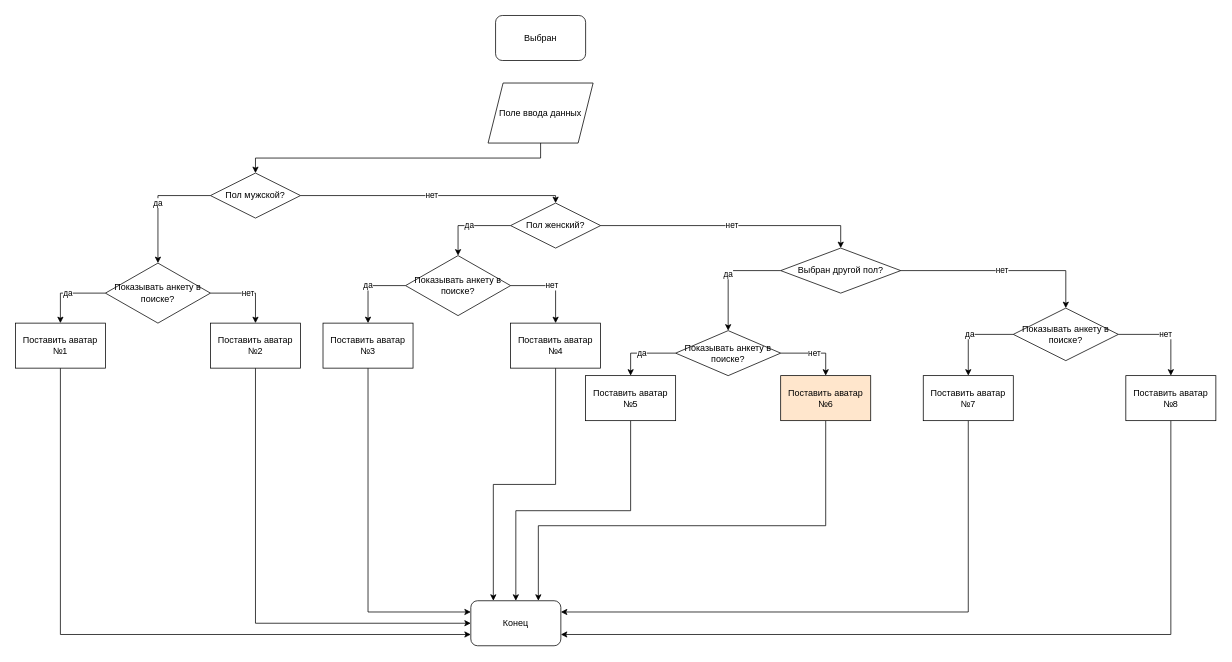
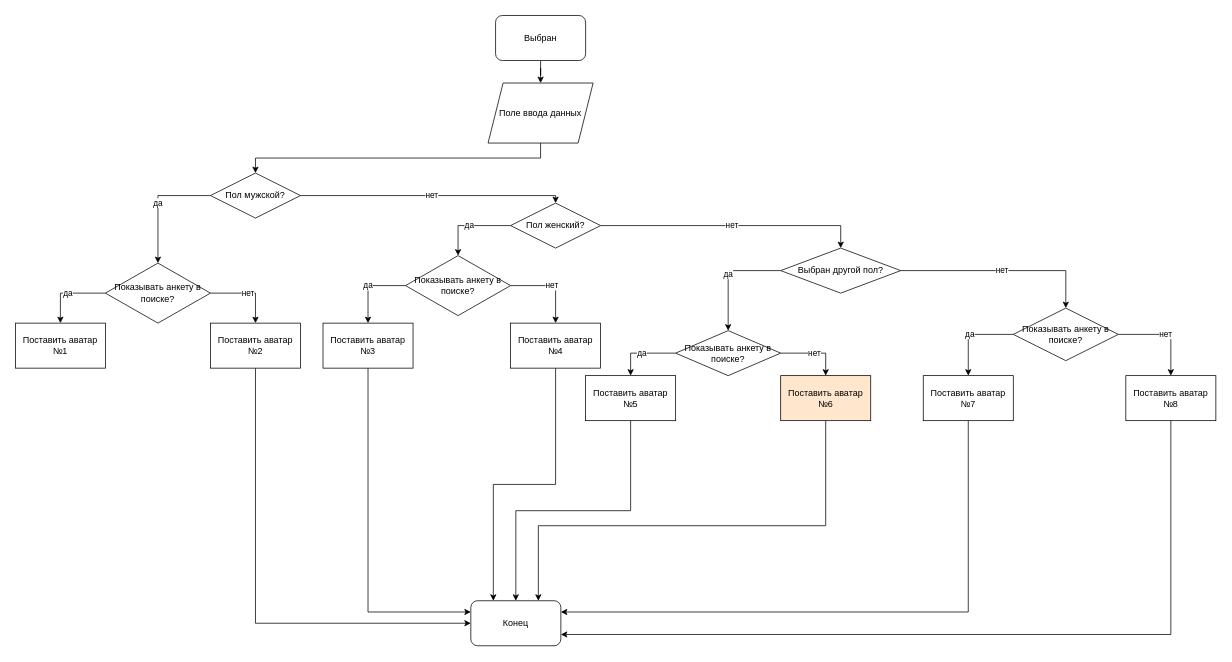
  <mxCell id="0" />
  <mxCell id="1" parent="0" />
+ <mxCell id="2" style="edgeStyle=orthogonalEdgeStyle;rounded=0;orthogonalLoop=1;jettySize=auto;html=1;exitX=0.5;exitY=1;exitDx=0;exitDy=0;" edge="1" parent="1" source="3" target="5"><mxGeometry relative="1" as="geometry" /></mxCell>
  <mxCell id="3" value="Выбран" style="rounded=1;whiteSpace=wrap;html=1;" vertex="1" parent="1"><mxGeometry x="660" width="120" height="60" as="geometry" y="20" /></mxCell>
  <mxCell id="4" style="edgeStyle=orthogonalEdgeStyle;rounded=0;orthogonalLoop=1;jettySize=auto;html=1;exitX=0.5;exitY=1;exitDx=0;exitDy=0;" edge="1" parent="1" source="5" target="8"><mxGeometry relative="1" as="geometry" /></mxCell>
  <mxCell id="5" value="Поле ввода данных" style="shape=parallelogram;perimeter=parallelogramPerimeter;whiteSpace=wrap;html=1;fixedSize=1;" vertex="1" parent="1"><mxGeometry x="650" y="110" width="140" height="80" as="geometry" /></mxCell>
  <mxCell id="6" value="да" style="edgeStyle=orthogonalEdgeStyle;rounded=0;orthogonalLoop=1;jettySize=auto;html=1;exitX=0;exitY=0.5;exitDx=0;exitDy=0;entryX=0.5;entryY=0;entryDx=0;entryDy=0;" edge="1" parent="1" source="8" target="11"><mxGeometry relative="1" as="geometry" /></mxCell>
  <mxCell id="7" value="нет" style="edgeStyle=orthogonalEdgeStyle;rounded=0;orthogonalLoop=1;jettySize=auto;html=1;exitX=1;exitY=0.5;exitDx=0;exitDy=0;entryX=0.5;entryY=0;entryDx=0;entryDy=0;" edge="1" parent="1" source="8" target="18"><mxGeometry relative="1" as="geometry"><Array as="points"><mxPoint x="740" y="260" /></Array></mxGeometry></mxCell>
  <mxCell id="8" value="Пол мужской?" style="rhombus;whiteSpace=wrap;html=1;" vertex="1" parent="1"><mxGeometry x="280" y="230" width="120" height="60" as="geometry" /></mxCell>
  <mxCell id="9" value="нет" style="edgeStyle=orthogonalEdgeStyle;rounded=0;orthogonalLoop=1;jettySize=auto;html=1;exitX=1;exitY=0.5;exitDx=0;exitDy=0;" edge="1" parent="1" source="11" target="15"><mxGeometry relative="1" as="geometry" /></mxCell>
  <mxCell id="10" value="да" style="edgeStyle=orthogonalEdgeStyle;rounded=0;orthogonalLoop=1;jettySize=auto;html=1;exitX=0;exitY=0.5;exitDx=0;exitDy=0;" edge="1" parent="1" source="11" target="13"><mxGeometry relative="1" as="geometry" /></mxCell>
  <mxCell id="11" value="Показывать анкету в поиске?" style="rhombus;whiteSpace=wrap;html=1;" vertex="1" parent="1"><mxGeometry x="140" y="350" width="140" height="80" as="geometry" /></mxCell>
- <mxCell id="12" style="edgeStyle=orthogonalEdgeStyle;rounded=0;orthogonalLoop=1;jettySize=auto;html=1;exitX=0.5;exitY=1;exitDx=0;exitDy=0;entryX=0;entryY=0.75;entryDx=0;entryDy=0;" edge="1" parent="1" source="13" target="43"><mxGeometry relative="1" as="geometry" /></mxCell>
  <mxCell id="13" value="Поставить аватар №1" style="rounded=0;whiteSpace=wrap;html=1;" vertex="1" parent="1"><mxGeometry x="20" y="430" width="120" height="60" as="geometry" /></mxCell>
  <mxCell id="14" style="edgeStyle=orthogonalEdgeStyle;rounded=0;orthogonalLoop=1;jettySize=auto;html=1;exitX=0.5;exitY=1;exitDx=0;exitDy=0;entryX=0;entryY=0.5;entryDx=0;entryDy=0;" edge="1" parent="1" source="15" target="43"><mxGeometry relative="1" as="geometry" /></mxCell>
  <mxCell id="15" value="Поставить аватар №2" style="rounded=0;whiteSpace=wrap;html=1;" vertex="1" parent="1"><mxGeometry x="280" y="430" width="120" height="60" as="geometry" /></mxCell>
  <mxCell id="16" value="да" style="edgeStyle=orthogonalEdgeStyle;rounded=0;orthogonalLoop=1;jettySize=auto;html=1;exitX=0;exitY=0.5;exitDx=0;exitDy=0;entryX=0.5;entryY=0;entryDx=0;entryDy=0;" edge="1" parent="1" source="18" target="21"><mxGeometry relative="1" as="geometry"><mxPoint x="420" y="380" as="targetPoint" /></mxGeometry></mxCell>
  <mxCell id="17" value="нет" style="edgeStyle=orthogonalEdgeStyle;rounded=0;orthogonalLoop=1;jettySize=auto;html=1;exitX=1;exitY=0.5;exitDx=0;exitDy=0;entryX=0.5;entryY=0;entryDx=0;entryDy=0;" edge="1" parent="1" source="18" target="28"><mxGeometry relative="1" as="geometry" /></mxCell>
  <mxCell id="18" value="Пол женский?" style="rhombus;whiteSpace=wrap;html=1;" vertex="1" parent="1"><mxGeometry x="680" y="270" width="120" height="60" as="geometry" /></mxCell>
  <mxCell id="19" value="да" style="edgeStyle=orthogonalEdgeStyle;rounded=0;orthogonalLoop=1;jettySize=auto;html=1;exitX=0;exitY=0.5;exitDx=0;exitDy=0;" edge="1" parent="1" source="21" target="23"><mxGeometry relative="1" as="geometry" /></mxCell>
  <mxCell id="20" value="нет" style="edgeStyle=orthogonalEdgeStyle;rounded=0;orthogonalLoop=1;jettySize=auto;html=1;exitX=1;exitY=0.5;exitDx=0;exitDy=0;" edge="1" parent="1" source="21" target="25"><mxGeometry relative="1" as="geometry" /></mxCell>
  <mxCell id="21" value="Показывать анкету в поиске?" style="rhombus;whiteSpace=wrap;html=1;" vertex="1" parent="1"><mxGeometry x="540" y="340" width="140" height="80" as="geometry" /></mxCell>
  <mxCell id="22" style="edgeStyle=orthogonalEdgeStyle;rounded=0;orthogonalLoop=1;jettySize=auto;html=1;exitX=0.5;exitY=1;exitDx=0;exitDy=0;entryX=0;entryY=0.25;entryDx=0;entryDy=0;" edge="1" parent="1" source="23" target="43"><mxGeometry relative="1" as="geometry" /></mxCell>
  <mxCell id="23" value="Поставить аватар №3" style="rounded=0;whiteSpace=wrap;html=1;" vertex="1" parent="1"><mxGeometry x="430" y="430" width="120" height="60" as="geometry" /></mxCell>
  <mxCell id="24" style="edgeStyle=orthogonalEdgeStyle;rounded=0;orthogonalLoop=1;jettySize=auto;html=1;exitX=0.5;exitY=1;exitDx=0;exitDy=0;entryX=0.25;entryY=0;entryDx=0;entryDy=0;" edge="1" parent="1" source="25" target="43"><mxGeometry relative="1" as="geometry" /></mxCell>
  <mxCell id="25" value="Поставить аватар №4" style="rounded=0;whiteSpace=wrap;html=1;" vertex="1" parent="1"><mxGeometry x="680" y="430" width="120" height="60" as="geometry" /></mxCell>
  <mxCell id="26" value="да" style="edgeStyle=orthogonalEdgeStyle;rounded=0;orthogonalLoop=1;jettySize=auto;html=1;exitX=0;exitY=0.5;exitDx=0;exitDy=0;entryX=0.5;entryY=0;entryDx=0;entryDy=0;" edge="1" parent="1" source="28" target="31"><mxGeometry relative="1" as="geometry"><mxPoint x="860" y="420" as="targetPoint" /></mxGeometry></mxCell>
  <mxCell id="27" value="нет" style="edgeStyle=orthogonalEdgeStyle;rounded=0;orthogonalLoop=1;jettySize=auto;html=1;exitX=1;exitY=0.5;exitDx=0;exitDy=0;entryX=0.5;entryY=0;entryDx=0;entryDy=0;" edge="1" parent="1" source="28" target="38"><mxGeometry relative="1" as="geometry" /></mxCell>
  <mxCell id="28" value="Выбран другой пол?" style="rhombus;whiteSpace=wrap;html=1;" vertex="1" parent="1"><mxGeometry x="1040" y="330" width="160" height="60" as="geometry" /></mxCell>
  <mxCell id="29" value="да" style="edgeStyle=orthogonalEdgeStyle;rounded=0;orthogonalLoop=1;jettySize=auto;html=1;exitX=0;exitY=0.5;exitDx=0;exitDy=0;entryX=0.5;entryY=0;entryDx=0;entryDy=0;" edge="1" parent="1" source="31" target="33"><mxGeometry relative="1" as="geometry" /></mxCell>
  <mxCell id="30" value="нет" style="edgeStyle=orthogonalEdgeStyle;rounded=0;orthogonalLoop=1;jettySize=auto;html=1;exitX=1;exitY=0.5;exitDx=0;exitDy=0;" edge="1" parent="1" source="31" target="35"><mxGeometry relative="1" as="geometry" /></mxCell>
  <mxCell id="31" value="Показывать анкету в поиске?" style="rhombus;whiteSpace=wrap;html=1;" vertex="1" parent="1"><mxGeometry x="900" y="440" width="140" height="60" as="geometry" /></mxCell>
  <mxCell id="32" style="edgeStyle=orthogonalEdgeStyle;rounded=0;orthogonalLoop=1;jettySize=auto;html=1;exitX=0.5;exitY=1;exitDx=0;exitDy=0;entryX=0.5;entryY=0;entryDx=0;entryDy=0;" edge="1" parent="1" source="33" target="43"><mxGeometry relative="1" as="geometry" /></mxCell>
  <mxCell id="33" value="Поставить аватар №5" style="rounded=0;whiteSpace=wrap;html=1;" vertex="1" parent="1"><mxGeometry x="780" y="500" width="120" height="60" as="geometry" /></mxCell>
  <mxCell id="34" style="edgeStyle=orthogonalEdgeStyle;rounded=0;orthogonalLoop=1;jettySize=auto;html=1;exitX=0.5;exitY=1;exitDx=0;exitDy=0;entryX=0.75;entryY=0;entryDx=0;entryDy=0;" edge="1" parent="1" source="35" target="43"><mxGeometry relative="1" as="geometry"><Array as="points"><mxPoint y="700" x="1100" /><mxPoint x="717" y="700" /></Array></mxGeometry></mxCell>
  <mxCell id="35" value="Поставить аватар №6" style="rounded=0;whiteSpace=wrap;html=1;fillColor=#ffe6cc;" vertex="1" parent="1"><mxGeometry x="1040" y="500" width="120" height="60" as="geometry" /></mxCell>
  <mxCell id="36" value="да" style="edgeStyle=orthogonalEdgeStyle;rounded=0;orthogonalLoop=1;jettySize=auto;html=1;exitX=0;exitY=0.5;exitDx=0;exitDy=0;entryX=0.5;entryY=0;entryDx=0;entryDy=0;" edge="1" parent="1" source="38" target="40"><mxGeometry relative="1" as="geometry" /></mxCell>
  <mxCell id="37" value="нет" style="edgeStyle=orthogonalEdgeStyle;rounded=0;orthogonalLoop=1;jettySize=auto;html=1;exitX=1;exitY=0.5;exitDx=0;exitDy=0;" edge="1" parent="1" source="38" target="42"><mxGeometry relative="1" as="geometry" /></mxCell>
  <mxCell id="38" value="Показывать анкету в поиске?" style="rhombus;whiteSpace=wrap;html=1;" vertex="1" parent="1"><mxGeometry x="1350" y="410" width="140" height="70" as="geometry" /></mxCell>
  <mxCell id="39" style="edgeStyle=orthogonalEdgeStyle;rounded=0;orthogonalLoop=1;jettySize=auto;html=1;exitX=0.5;exitY=1;exitDx=0;exitDy=0;entryX=1;entryY=0.25;entryDx=0;entryDy=0;" edge="1" parent="1" source="40" target="43"><mxGeometry relative="1" as="geometry" /></mxCell>
  <mxCell id="40" value="Поставить аватар №7" style="rounded=0;whiteSpace=wrap;html=1;" vertex="1" parent="1"><mxGeometry x="1230" y="500" width="120" height="60" as="geometry" /></mxCell>
  <mxCell id="41" style="edgeStyle=orthogonalEdgeStyle;rounded=0;orthogonalLoop=1;jettySize=auto;html=1;exitX=0.5;exitY=1;exitDx=0;exitDy=0;entryX=1;entryY=0.75;entryDx=0;entryDy=0;" edge="1" parent="1" source="42" target="43"><mxGeometry relative="1" as="geometry" /></mxCell>
  <mxCell id="42" value="Поставить аватар №8" style="rounded=0;whiteSpace=wrap;html=1;" vertex="1" parent="1"><mxGeometry x="1500" y="500" width="120" height="60" as="geometry" /></mxCell>
  <mxCell id="43" value="Конец" style="rounded=1;whiteSpace=wrap;html=1;" vertex="1" parent="1"><mxGeometry x="627" y="800" width="120" height="60" as="geometry" /></mxCell>
